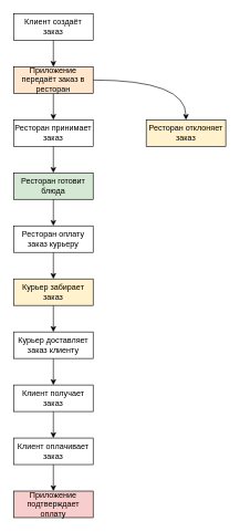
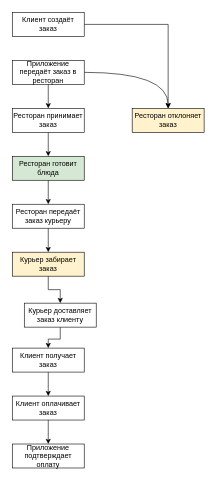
  <mxCell id="0" />
  <mxCell id="1" parent="0" />
- <mxCell id="2" style="edgeStyle=orthogonalEdgeStyle;rounded=0;orthogonalLoop=1;jettySize=auto;html=1;entryX=0.5;entryY=0;entryDx=0;entryDy=0;" edge="1" parent="1" source="3" target="6"><mxGeometry relative="1" as="geometry" /></mxCell>
+ <mxCell id="2" style="edgeStyle=orthogonalEdgeStyle;rounded=0;orthogonalLoop=1;jettySize=auto;html=1;" edge="1" parent="1" source="3" target="9"><mxGeometry relative="1" as="geometry" /></mxCell>
  <mxCell id="3" value="Клиент создаёт заказ" style="rounded=0;whiteSpace=wrap;html=1;" vertex="1" parent="1"><mxGeometry x="20" y="20" width="120" height="40" as="geometry" /></mxCell>
  <mxCell id="4" style="edgeStyle=orthogonalEdgeStyle;rounded=0;orthogonalLoop=1;jettySize=auto;html=1;entryX=0.5;entryY=0;entryDx=0;entryDy=0;" edge="1" parent="1" source="6" target="8"><mxGeometry relative="1" as="geometry" /></mxCell>
  <mxCell id="5" style="edgeStyle=orthogonalEdgeStyle;rounded=0;orthogonalLoop=1;jettySize=auto;html=1;entryX=0.5;entryY=0;entryDx=0;entryDy=0;curved=1;" edge="1" parent="1" source="6" target="9"><mxGeometry relative="1" as="geometry" /></mxCell>
- <mxCell id="6" value="Приложение передаёт заказ в ресторан" style="rounded=0;whiteSpace=wrap;html=1;fillColor=#ffe6cc;" vertex="1" parent="1"><mxGeometry x="20" y="100" width="120" height="40" as="geometry" /></mxCell>
+ <mxCell id="6" value="Приложение передаёт заказ в ресторан" style="rounded=0;whiteSpace=wrap;html=1;" vertex="1" parent="1"><mxGeometry x="20" y="100" width="120" height="40" as="geometry" /></mxCell>
  <mxCell id="7" style="edgeStyle=orthogonalEdgeStyle;rounded=0;orthogonalLoop=1;jettySize=auto;html=1;entryX=0.5;entryY=0;entryDx=0;entryDy=0;" edge="1" parent="1" source="8" target="11"><mxGeometry relative="1" as="geometry" /></mxCell>
  <mxCell id="8" value="Ресторан принимает заказ" style="rounded=0;whiteSpace=wrap;html=1;" vertex="1" parent="1"><mxGeometry x="20" y="180" width="120" height="40" as="geometry" /></mxCell>
  <mxCell id="9" value="Ресторан отклоняет заказ" style="rounded=0;whiteSpace=wrap;html=1;fillColor=#fff2cc;" vertex="1" parent="1"><mxGeometry x="220" y="180" width="120" height="40" as="geometry" /></mxCell>
  <mxCell id="10" style="edgeStyle=orthogonalEdgeStyle;rounded=0;orthogonalLoop=1;jettySize=auto;html=1;entryX=0.5;entryY=0;entryDx=0;entryDy=0;" edge="1" parent="1" source="11" target="13"><mxGeometry relative="1" as="geometry" /></mxCell>
  <mxCell id="11" value="Ресторан готовит блюда" style="rounded=0;whiteSpace=wrap;html=1;fillColor=#d5e8d4;" vertex="1" parent="1"><mxGeometry x="20" y="260" width="120" height="40" as="geometry" /></mxCell>
  <mxCell id="12" style="edgeStyle=orthogonalEdgeStyle;rounded=0;orthogonalLoop=1;jettySize=auto;html=1;entryX=0.5;entryY=0;entryDx=0;entryDy=0;" edge="1" parent="1" source="13" target="15"><mxGeometry relative="1" as="geometry" /></mxCell>
- <mxCell id="13" value="Ресторан оплату заказ курьеру" style="rounded=0;whiteSpace=wrap;html=1;" vertex="1" parent="1"><mxGeometry x="20" y="340" width="120" height="40" as="geometry" /></mxCell>
+ <mxCell id="13" value="Ресторан передаёт заказ курьеру" style="rounded=0;whiteSpace=wrap;html=1;" vertex="1" parent="1"><mxGeometry x="20" y="340" width="120" height="40" as="geometry" /></mxCell>
  <mxCell id="14" style="edgeStyle=orthogonalEdgeStyle;rounded=0;orthogonalLoop=1;jettySize=auto;html=1;entryX=0.5;entryY=0;entryDx=0;entryDy=0;" edge="1" parent="1" source="15" target="17"><mxGeometry relative="1" as="geometry" /></mxCell>
  <mxCell id="15" value="Курьер забирает заказ" style="rounded=0;whiteSpace=wrap;html=1;fillColor=#fff2cc;" vertex="1" parent="1"><mxGeometry x="20" y="420" width="120" height="40" as="geometry" /></mxCell>
  <mxCell id="16" style="edgeStyle=orthogonalEdgeStyle;rounded=0;orthogonalLoop=1;jettySize=auto;html=1;entryX=0.5;entryY=0;entryDx=0;entryDy=0;" edge="1" parent="1" source="17" target="19"><mxGeometry relative="1" as="geometry" /></mxCell>
- <mxCell id="17" value="Курьер доставляет заказ клиенту" style="rounded=0;whiteSpace=wrap;html=1;" vertex="1" parent="1"><mxGeometry x="20" y="500" width="120" height="40" as="geometry" /></mxCell>
+ <mxCell id="17" value="Курьер доставляет заказ клиенту" style="rounded=0;whiteSpace=wrap;html=1;" vertex="1" parent="1"><mxGeometry x="40" y="505" width="120" height="40" as="geometry" /></mxCell>
  <mxCell id="18" style="edgeStyle=orthogonalEdgeStyle;rounded=0;orthogonalLoop=1;jettySize=auto;html=1;" edge="1" parent="1" source="19"><mxGeometry relative="1" as="geometry"><mxPoint x="80" y="660" as="targetPoint" /></mxGeometry></mxCell>
  <mxCell id="19" value="Клиент получает заказ" style="rounded=0;whiteSpace=wrap;html=1;" vertex="1" parent="1"><mxGeometry x="20" y="580" width="120" height="40" as="geometry" /></mxCell>
  <mxCell id="20" style="edgeStyle=orthogonalEdgeStyle;rounded=0;orthogonalLoop=1;jettySize=auto;html=1;" edge="1" parent="1" source="21"><mxGeometry relative="1" as="geometry"><mxPoint x="80" y="740" as="targetPoint" /></mxGeometry></mxCell>
  <mxCell id="21" value="Клиент оплачивает заказ" style="rounded=0;whiteSpace=wrap;html=1;" vertex="1" parent="1"><mxGeometry x="20" y="660" width="120" height="40" as="geometry" /></mxCell>
- <mxCell id="22" value="Приложение подтверждает оплату" style="rounded=0;whiteSpace=wrap;html=1;fillColor=#f8cecc;" vertex="1" parent="1"><mxGeometry x="20" y="740" width="120" height="40" as="geometry" /></mxCell>
+ <mxCell id="22" value="Приложение подтверждает оплату" style="rounded=0;whiteSpace=wrap;html=1;" vertex="1" parent="1"><mxGeometry x="20" y="740" width="120" height="40" as="geometry" /></mxCell>
